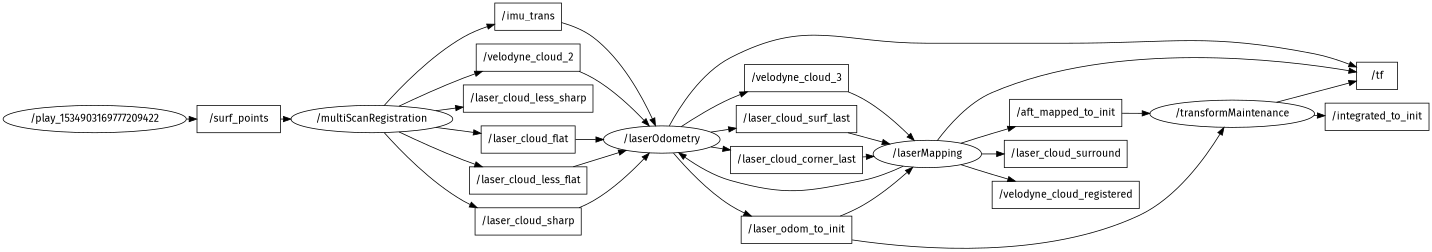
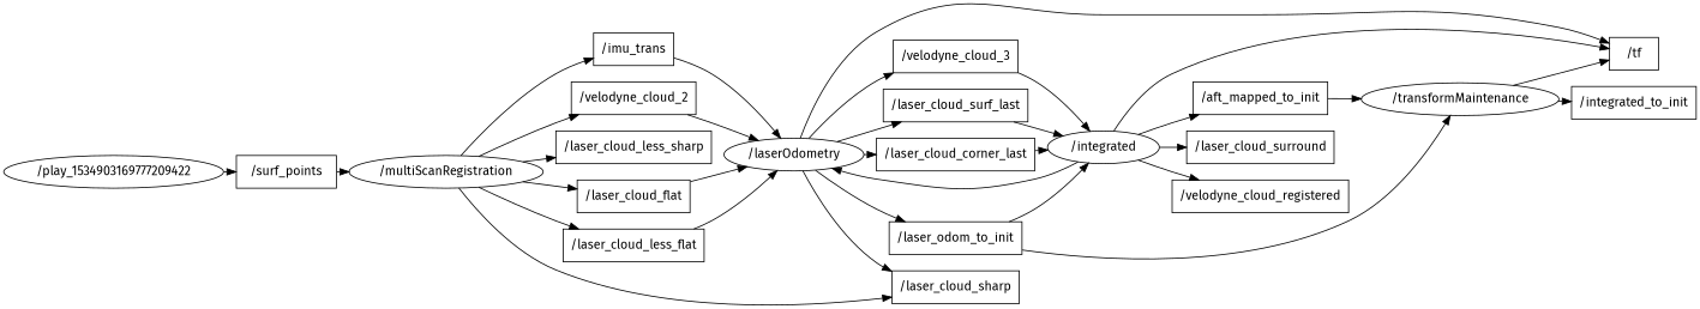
  digraph {
    compound=True
    fontname="Fira Sans"
    rank=same
    rankdir=LR
    ranksep=0.2
    node [fontname="Fira Sans" shape=box]
    edge [fontname="Fira Sans" penwidth=1]
    n1 [height=0.5 label="/aft_mapped_to_init" width=1.7639]
    n2 [height=0.5 label="/transformMaintenance" shape=ellipse width=2.5998]
    n3 [height=0.5 label="/tf" width=0.75]
    n4 [height=0.5 label="/integrated_to_init" width=1.6111]
    n5 [height=0.5 label="/imu_trans" width=1.0417]
    n6 [height=0.5 label="/laserOdometry" shape=ellipse width=1.8234]
    n7 [height=0.5 label="/velodyne_cloud_3" width=1.6667]
    n8 [height=0.5 label="/laser_cloud_surf_last" width=1.8889]
    n9 [height=0.5 label="/laser_odom_to_init" width=1.75]
    n10 [height=0.5 label="/laser_cloud_corner_last" width=2.0694]
-   n11 [height=0.5 label="/laserMapping" shape=ellipse width=1.7151]
+   n11 [height=0.5 label="/integrated" shape=ellipse width=1.7151]
    n12 [height=0.5 label="/laser_cloud_surround" width=1.9028]
    n13 [height=0.5 label="/velodyne_cloud_registered" width=2.3194]
    n14 [height=0.5 label="/velodyne_cloud_2" width=1.6667]
    n15 [height=0.5 label="/surf_points" width=1.5278]
    n16 [height=0.5 label="/multiScanRegistration" shape=ellipse width=2.5637]
    n17 [height=0.5 label="/laser_cloud_less_sharp" width=2.0278]
    n18 [height=0.5 label="/laser_cloud_flat" width=1.4861]
    n19 [height=0.5 label="/laser_cloud_less_flat" width=1.8611]
    n20 [height=0.5 label="/laser_cloud_sharp" width=1.6528]
    n21 [height=0.5 label="/play_1534903169777209422" shape=ellipse width=3.2317]
    n1 -> n2
    n2 -> n3
    n2 -> n4
    n5 -> n6
    n6 -> n3
    n6 -> n7
    n6 -> n8
    n6 -> n9
    n6 -> n10
    n7 -> n11
    n8 -> n11
    n9 -> n2
    n9 -> n11
    n10 -> n11
    n11 -> n1
    n11 -> n3
    n11 -> n6
    n11 -> n12
    n11 -> n13
    n14 -> n6
    n15 -> n16
    n16 -> n5
    n16 -> n14
    n16 -> n17
    n16 -> n18
    n16 -> n19
    n16 -> n20
    n18 -> n6
    n19 -> n6
-   n20 -> n6
+   n6 -> n20
    n21 -> n15
  }
